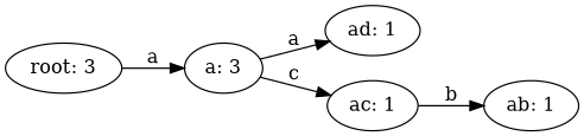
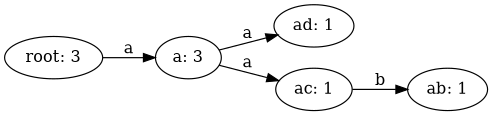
  digraph {
    rankdir=LR
    n1 [label="root: 3"]
    n2 [label="a: 3"]
    n3 [label="ad: 1"]
    n4 [label="ac: 1"]
    n5 [label="ab: 1"]
    n1 -> n2 [label=a]
    n2 -> n3 [label=a]
-   n2 -> n4 [label=c]
+   n2 -> n4 [label=a]
    n4 -> n5 [label=b]
  }
